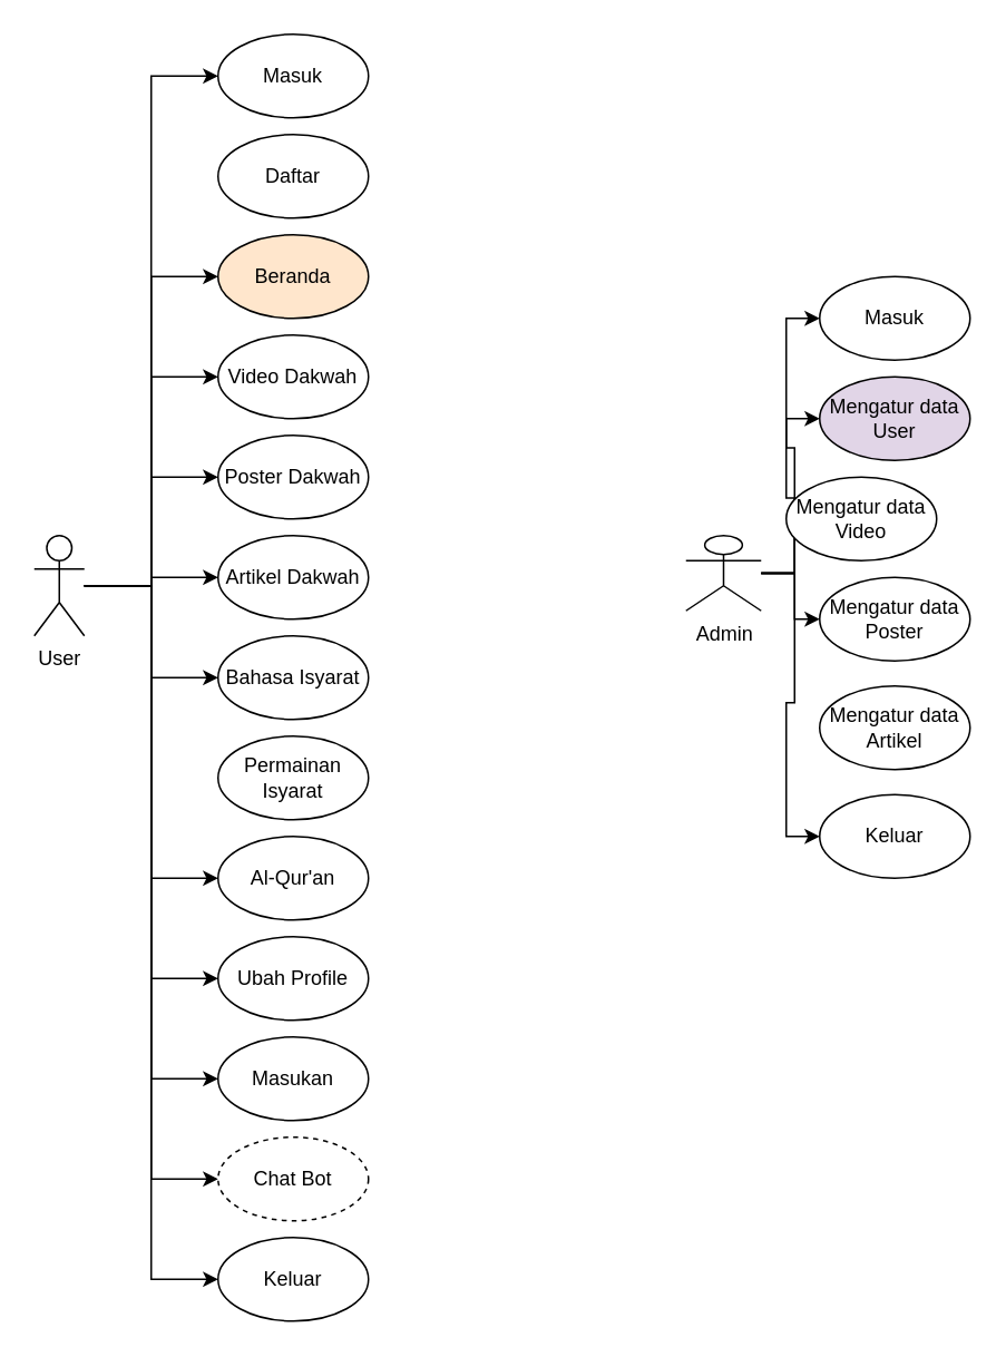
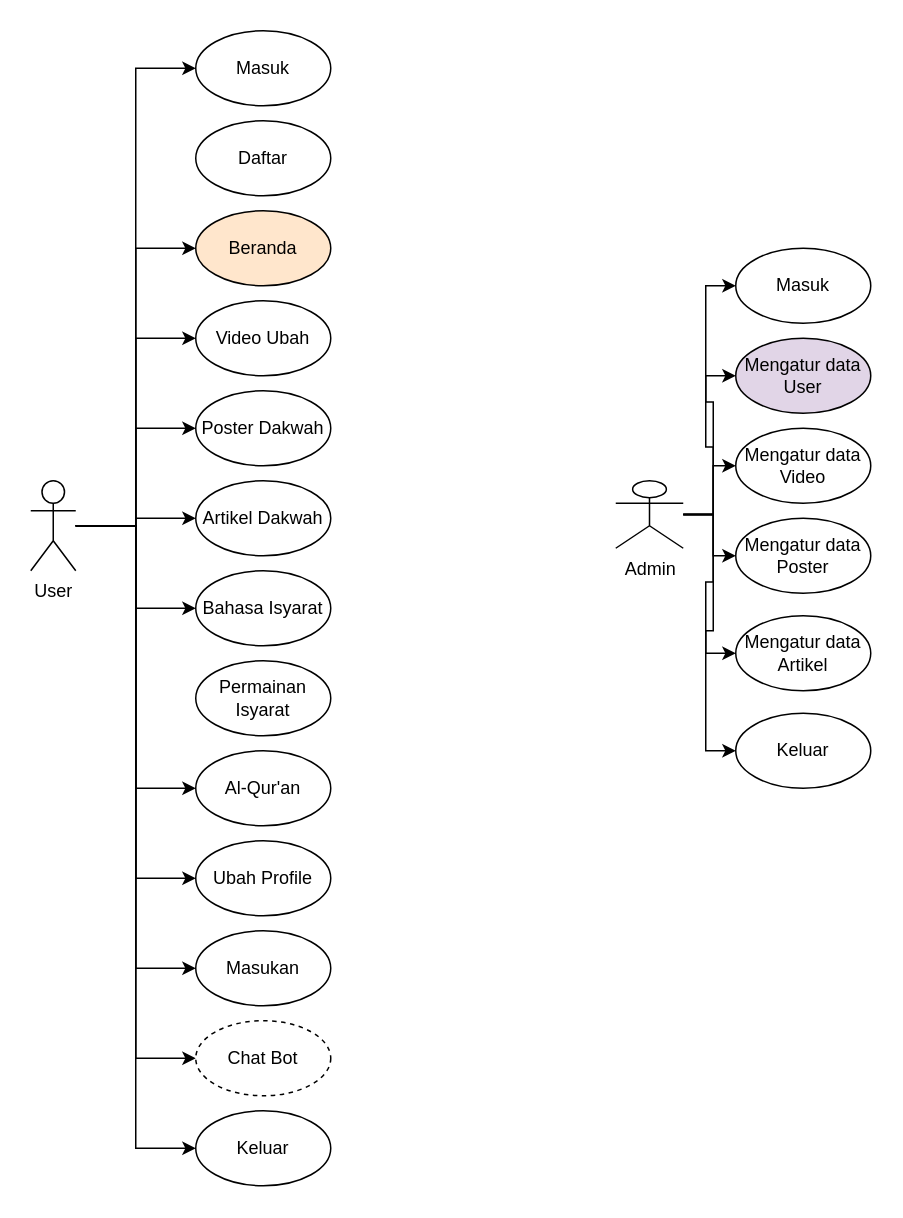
  <mxCell id="0" />
  <mxCell id="1" parent="0" />
  <mxCell id="2" style="edgeStyle=orthogonalEdgeStyle;rounded=0;orthogonalLoop=1;jettySize=auto;html=1;entryX=0;entryY=0.5;entryDx=0;entryDy=0;" parent="1" source="8" target="9" edge="1"><mxGeometry relative="1" as="geometry" /></mxCell>
  <mxCell id="3" style="edgeStyle=orthogonalEdgeStyle;rounded=0;orthogonalLoop=1;jettySize=auto;html=1;entryX=0;entryY=0.5;entryDx=0;entryDy=0;" parent="1" source="8" target="10" edge="1"><mxGeometry relative="1" as="geometry" /></mxCell>
  <mxCell id="4" style="edgeStyle=orthogonalEdgeStyle;rounded=0;orthogonalLoop=1;jettySize=auto;html=1;entryX=0;entryY=0.5;entryDx=0;entryDy=0;" parent="1" source="8" target="11" edge="1"><mxGeometry relative="1" as="geometry" /></mxCell>
  <mxCell id="5" style="edgeStyle=orthogonalEdgeStyle;rounded=0;orthogonalLoop=1;jettySize=auto;html=1;entryX=0;entryY=0.5;entryDx=0;entryDy=0;" parent="1" source="8" target="12" edge="1"><mxGeometry relative="1" as="geometry" /></mxCell>
+ <mxCell id="6" style="edgeStyle=orthogonalEdgeStyle;rounded=0;orthogonalLoop=1;jettySize=auto;html=1;entryX=0;entryY=0.5;entryDx=0;entryDy=0;" parent="1" source="8" target="13" edge="1"><mxGeometry relative="1" as="geometry" /></mxCell>
  <mxCell id="7" style="edgeStyle=orthogonalEdgeStyle;rounded=0;orthogonalLoop=1;jettySize=auto;html=1;entryX=0;entryY=0.5;entryDx=0;entryDy=0;" parent="1" source="8" target="14" edge="1"><mxGeometry relative="1" as="geometry" /></mxCell>
  <mxCell id="8" value="Admin" style="shape=umlActor;verticalLabelPosition=bottom;verticalAlign=top;html=1;" parent="1" vertex="1"><mxGeometry x="410" y="320" width="45" height="45" as="geometry" /></mxCell>
  <mxCell id="9" value="Masuk" style="ellipse;whiteSpace=wrap;html=1;" parent="1" vertex="1"><mxGeometry x="490" y="165" width="90" height="50" as="geometry" /></mxCell>
  <mxCell id="10" value="Mengatur data User" style="ellipse;whiteSpace=wrap;html=1;fillColor=#e1d5e7;" parent="1" vertex="1"><mxGeometry x="490" y="225" width="90" height="50" as="geometry" /></mxCell>
- <mxCell id="11" value="Mengatur data Video" style="ellipse;whiteSpace=wrap;html=1;" parent="1" vertex="1"><mxGeometry x="470" y="285" width="90" height="50" as="geometry" /></mxCell>
+ <mxCell id="11" value="Mengatur data Video" style="ellipse;whiteSpace=wrap;html=1;" parent="1" vertex="1"><mxGeometry x="490" y="285" width="90" height="50" as="geometry" /></mxCell>
  <mxCell id="12" value="Mengatur data Poster" style="ellipse;whiteSpace=wrap;html=1;" parent="1" vertex="1"><mxGeometry x="490" y="345" width="90" height="50" as="geometry" /></mxCell>
  <mxCell id="13" value="Mengatur data Artikel" style="ellipse;whiteSpace=wrap;html=1;" parent="1" vertex="1"><mxGeometry x="490" y="410" width="90" height="50" as="geometry" /></mxCell>
  <mxCell id="14" value="Keluar" style="ellipse;whiteSpace=wrap;html=1;" parent="1" vertex="1"><mxGeometry x="490" y="475" width="90" height="50" as="geometry" /></mxCell>
  <mxCell id="15" style="edgeStyle=orthogonalEdgeStyle;rounded=0;orthogonalLoop=1;jettySize=auto;html=1;entryX=0;entryY=0.5;entryDx=0;entryDy=0;" parent="1" source="18" target="36" edge="1"><mxGeometry relative="1" as="geometry" /></mxCell>
  <mxCell id="16" style="edgeStyle=orthogonalEdgeStyle;rounded=0;orthogonalLoop=1;jettySize=auto;html=1;entryX=0;entryY=0.5;entryDx=0;entryDy=0;" parent="1" source="18" target="37" edge="1"><mxGeometry relative="1" as="geometry" /></mxCell>
  <mxCell id="17" style="edgeStyle=orthogonalEdgeStyle;rounded=0;orthogonalLoop=1;jettySize=auto;html=1;entryX=0;entryY=0.5;entryDx=0;entryDy=0;" parent="1" source="18" target="38" edge="1"><mxGeometry relative="1" as="geometry" /></mxCell>
  <mxCell id="18" value="User" style="shape=umlActor;verticalLabelPosition=bottom;verticalAlign=top;html=1;" parent="1" vertex="1"><mxGeometry x="20" y="320" width="30" height="60" as="geometry" /></mxCell>
  <mxCell id="19" value="Masuk" style="ellipse;whiteSpace=wrap;html=1;" parent="1" vertex="1"><mxGeometry x="130" y="20" width="90" height="50" as="geometry" /></mxCell>
  <mxCell id="20" style="edgeStyle=orthogonalEdgeStyle;rounded=0;orthogonalLoop=1;jettySize=auto;html=1;entryX=0;entryY=0.5;entryDx=0;entryDy=0;" parent="1" source="18" target="19" edge="1"><mxGeometry relative="1" as="geometry" /></mxCell>
  <mxCell id="21" value="Beranda" style="ellipse;whiteSpace=wrap;html=1;fillColor=#ffe6cc;" parent="1" vertex="1"><mxGeometry x="130" y="140" width="90" height="50" as="geometry" /></mxCell>
  <mxCell id="22" style="edgeStyle=orthogonalEdgeStyle;rounded=0;orthogonalLoop=1;jettySize=auto;html=1;entryX=0;entryY=0.5;entryDx=0;entryDy=0;" parent="1" source="18" target="21" edge="1"><mxGeometry relative="1" as="geometry" /></mxCell>
- <mxCell id="23" value="Video Dakwah" style="ellipse;whiteSpace=wrap;html=1;" parent="1" vertex="1"><mxGeometry x="130" y="200" width="90" height="50" as="geometry" /></mxCell>
+ <mxCell id="23" value="Video Ubah" style="ellipse;whiteSpace=wrap;html=1;" parent="1" vertex="1"><mxGeometry x="130" y="200" width="90" height="50" as="geometry" /></mxCell>
  <mxCell id="24" style="edgeStyle=orthogonalEdgeStyle;rounded=0;orthogonalLoop=1;jettySize=auto;html=1;entryX=0;entryY=0.5;entryDx=0;entryDy=0;" parent="1" source="18" target="23" edge="1"><mxGeometry relative="1" as="geometry" /></mxCell>
  <mxCell id="25" value="Poster Dakwah" style="ellipse;whiteSpace=wrap;html=1;" parent="1" vertex="1"><mxGeometry x="130" y="260" width="90" height="50" as="geometry" /></mxCell>
  <mxCell id="26" style="edgeStyle=orthogonalEdgeStyle;rounded=0;orthogonalLoop=1;jettySize=auto;html=1;entryX=0;entryY=0.5;entryDx=0;entryDy=0;" parent="1" source="18" target="25" edge="1"><mxGeometry relative="1" as="geometry" /></mxCell>
  <mxCell id="27" value="Artikel Dakwah" style="ellipse;whiteSpace=wrap;html=1;" parent="1" vertex="1"><mxGeometry x="130" y="320" width="90" height="50" as="geometry" /></mxCell>
  <mxCell id="28" style="edgeStyle=orthogonalEdgeStyle;rounded=0;orthogonalLoop=1;jettySize=auto;html=1;entryX=0;entryY=0.5;entryDx=0;entryDy=0;" parent="1" source="18" target="27" edge="1"><mxGeometry relative="1" as="geometry" /></mxCell>
  <mxCell id="29" value="Bahasa Isyarat" style="ellipse;whiteSpace=wrap;html=1;" parent="1" vertex="1"><mxGeometry x="130" y="380" width="90" height="50" as="geometry" /></mxCell>
  <mxCell id="30" style="edgeStyle=orthogonalEdgeStyle;rounded=0;orthogonalLoop=1;jettySize=auto;html=1;entryX=0;entryY=0.5;entryDx=0;entryDy=0;" parent="1" source="18" target="29" edge="1"><mxGeometry relative="1" as="geometry" /></mxCell>
  <mxCell id="31" value="Permainan Isyarat" style="ellipse;whiteSpace=wrap;html=1;" parent="1" vertex="1"><mxGeometry x="130" y="440" width="90" height="50" as="geometry" /></mxCell>
  <mxCell id="32" value="Al-Qur'an" style="ellipse;whiteSpace=wrap;html=1;" parent="1" vertex="1"><mxGeometry x="130" y="500" width="90" height="50" as="geometry" /></mxCell>
  <mxCell id="33" style="edgeStyle=orthogonalEdgeStyle;rounded=0;orthogonalLoop=1;jettySize=auto;html=1;entryX=0;entryY=0.5;entryDx=0;entryDy=0;" parent="1" source="18" target="32" edge="1"><mxGeometry relative="1" as="geometry" /></mxCell>
  <mxCell id="34" value="Keluar" style="ellipse;whiteSpace=wrap;html=1;" parent="1" vertex="1"><mxGeometry x="130" y="740" width="90" height="50" as="geometry" /></mxCell>
  <mxCell id="35" style="edgeStyle=orthogonalEdgeStyle;rounded=0;orthogonalLoop=1;jettySize=auto;html=1;entryX=0;entryY=0.5;entryDx=0;entryDy=0;" parent="1" source="18" target="34" edge="1"><mxGeometry relative="1" as="geometry" /></mxCell>
  <mxCell id="36" value="Ubah Profile" style="ellipse;whiteSpace=wrap;html=1;" parent="1" vertex="1"><mxGeometry x="130" y="560" width="90" height="50" as="geometry" /></mxCell>
  <mxCell id="37" value="Masukan" style="ellipse;whiteSpace=wrap;html=1;" parent="1" vertex="1"><mxGeometry x="130" y="620" width="90" height="50" as="geometry" /></mxCell>
  <mxCell id="38" value="Chat Bot" style="ellipse;whiteSpace=wrap;html=1;dashed=1;" parent="1" vertex="1"><mxGeometry x="130" y="680" width="90" height="50" as="geometry" /></mxCell>
  <mxCell id="39" value="Daftar" style="ellipse;whiteSpace=wrap;html=1;" vertex="1" parent="1"><mxGeometry x="130" y="80" width="90" height="50" as="geometry" /></mxCell>
